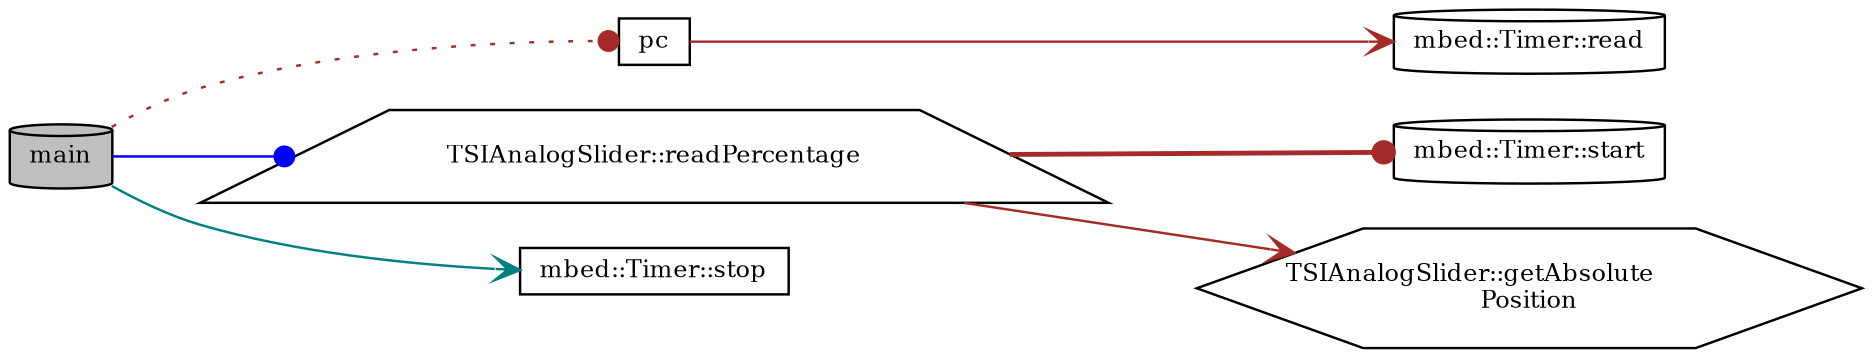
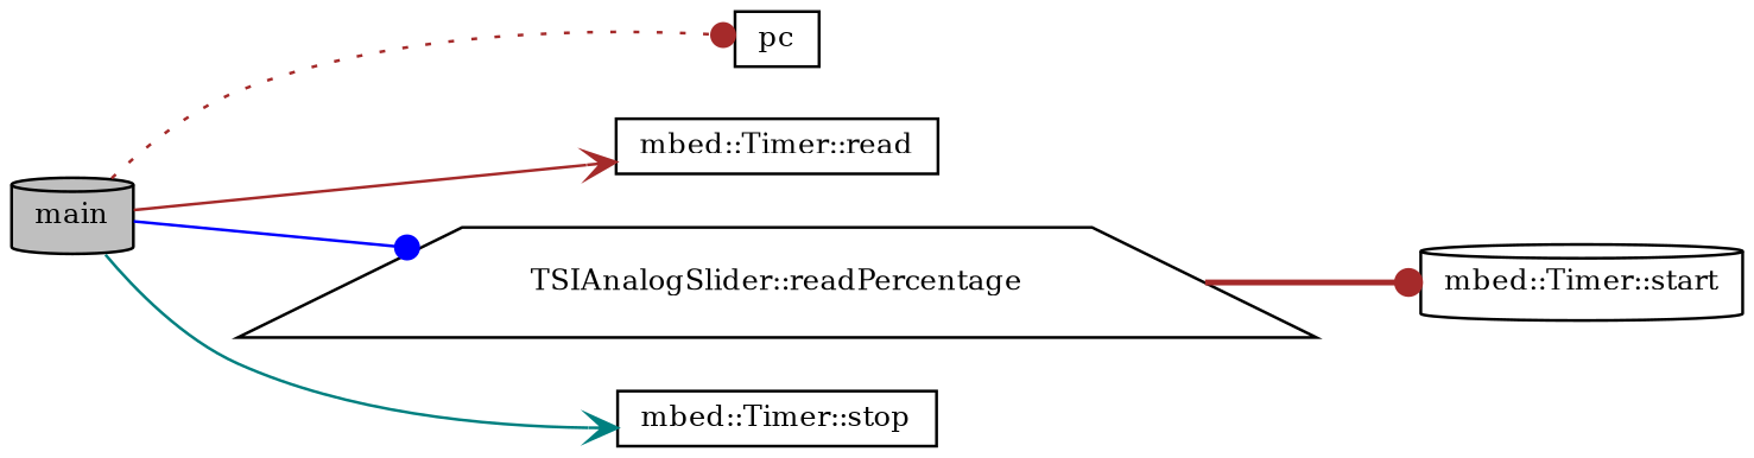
  digraph {
    fontname="DejaVu Serif"
    rankdir=LR
    node [color=black fillcolor=white fontname="DejaVu Serif" fontsize=10 shape=box style=filled]
    edge [arrowhead=dot color=brown fontname="DejaVu Serif" fontsize=10 labelfontname=Helvetica labelfontsize=10 style=solid]
    n1 [fillcolor=grey75 fontcolor=black height=0.2 label=main shape=cylinder width=0.4]
    n2 [height=0.2 label=pc width=0.4]
-   n3 [height=0.2 label="mbed::Timer::read" shape=cylinder width=0.4]
+   n3 [height=0.2 label="mbed::Timer::read" width=0.4]
    n4 [height=0.2 label="TSIAnalogSlider::readPercentage" shape=trapezium width=0.4]
    n5 [height=0.2 label="mbed::Timer::stop" width=0.4]
    n6 [height=0.2 label="mbed::Timer::start" shape=cylinder width=0.4]
-   n7 [height=0.2 label="TSIAnalogSlider::getAbsolute\lPosition" shape=hexagon width=0.4]
    n1 -> n2 [style=dotted]
-   n2 -> n3 [arrowhead=vee]
+   n1 -> n3 [arrowhead=vee]
    n1 -> n4 [color=blue]
    n1 -> n5 [arrowhead=vee color=teal]
    n4 -> n6 [style=bold]
-   n4 -> n7 [arrowhead=vee]
  }
